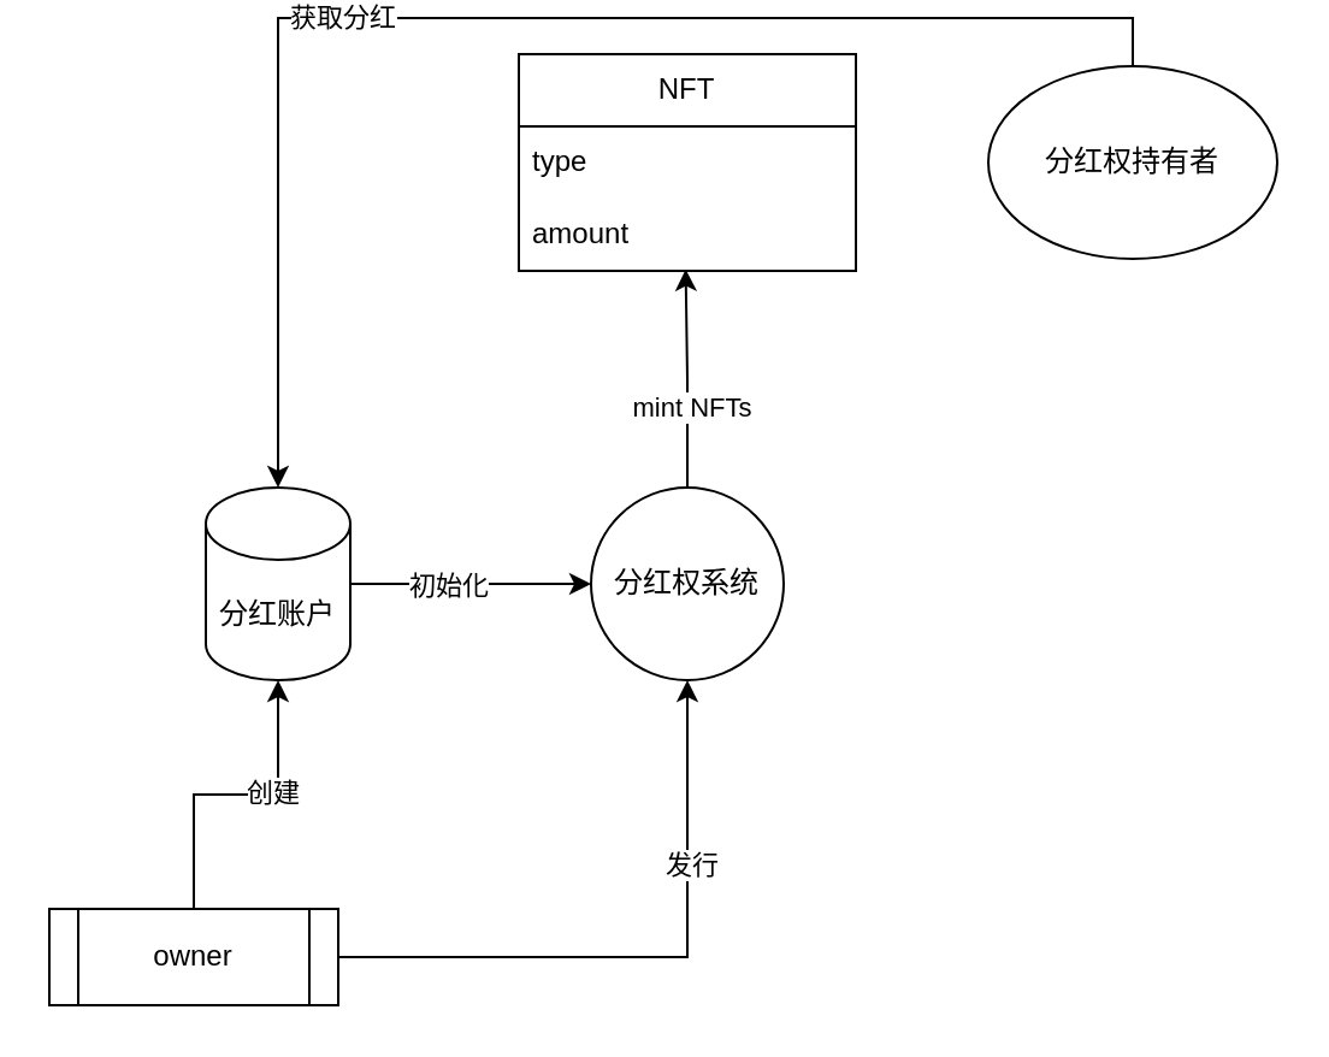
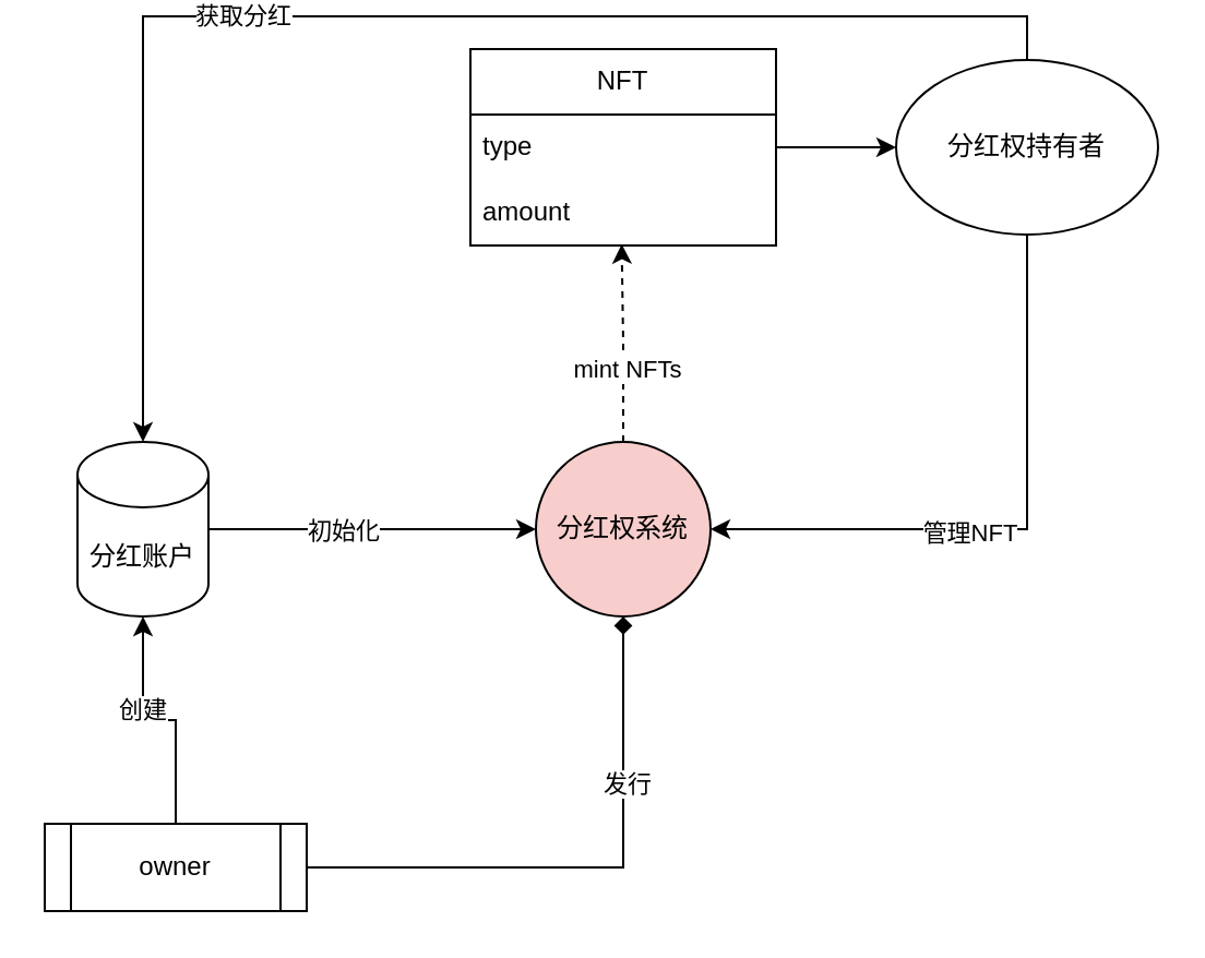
  <mxCell id="0" />
  <mxCell id="1" parent="0" />
  <mxCell id="2" style="edgeStyle=orthogonalEdgeStyle;rounded=0;orthogonalLoop=1;jettySize=auto;html=1;entryX=0;entryY=0.5;entryDx=0;entryDy=0;" edge="1" parent="1" source="4" target="12"><mxGeometry relative="1" as="geometry" /></mxCell>
  <mxCell id="3" value="初始化" style="edgeLabel;html=1;align=center;verticalAlign=middle;resizable=0;points=[];" vertex="1" connectable="0" parent="2"><mxGeometry x="-0.191" relative="1" as="geometry"><mxPoint as="offset" /></mxGeometry></mxCell>
- <mxCell id="4" value="分红账户" style="shape=cylinder3;whiteSpace=wrap;html=1;boundedLbl=1;backgroundOutline=1;size=15;" vertex="1" parent="1"><mxGeometry x="85" y="200" width="60" height="80" as="geometry" /></mxCell>
+ <mxCell id="4" value="分红账户" style="shape=cylinder3;whiteSpace=wrap;html=1;boundedLbl=1;backgroundOutline=1;size=15;" vertex="1" parent="1"><mxGeometry x="35" y="200" width="60" height="80" as="geometry" /></mxCell>
  <mxCell id="5" style="edgeStyle=orthogonalEdgeStyle;rounded=0;orthogonalLoop=1;jettySize=auto;html=1;entryX=0.5;entryY=1;entryDx=0;entryDy=0;entryPerimeter=0;" edge="1" parent="1" source="9" target="4"><mxGeometry relative="1" as="geometry" /></mxCell>
  <mxCell id="6" value="创建" style="edgeLabel;html=1;align=center;verticalAlign=middle;resizable=0;points=[];" vertex="1" connectable="0" parent="5"><mxGeometry x="0.23" y="1" relative="1" as="geometry"><mxPoint as="offset" /></mxGeometry></mxCell>
- <mxCell id="7" style="edgeStyle=orthogonalEdgeStyle;rounded=0;orthogonalLoop=1;jettySize=auto;html=1;entryX=0.5;entryY=1;entryDx=0;entryDy=0;" edge="1" parent="1" source="9" target="12"><mxGeometry relative="1" as="geometry" /></mxCell>
+ <mxCell id="7" style="edgeStyle=orthogonalEdgeStyle;rounded=0;orthogonalLoop=1;jettySize=auto;html=1;entryX=0.5;entryY=1;entryDx=0;entryDy=0;endArrow=diamond;" edge="1" parent="1" source="9" target="12"><mxGeometry relative="1" as="geometry" /></mxCell>
  <mxCell id="8" value="发行" style="edgeLabel;html=1;align=center;verticalAlign=middle;resizable=0;points=[];" vertex="1" connectable="0" parent="7"><mxGeometry x="0.417" y="-1" relative="1" as="geometry"><mxPoint as="offset" /></mxGeometry></mxCell>
  <mxCell id="9" value="owner" style="shape=process;whiteSpace=wrap;html=1;backgroundOutline=1;" vertex="1" parent="1"><mxGeometry x="20" y="375" width="120" height="40" as="geometry" /></mxCell>
- <mxCell id="10" style="edgeStyle=orthogonalEdgeStyle;rounded=0;orthogonalLoop=1;jettySize=auto;html=1;entryX=0.495;entryY=0.978;entryDx=0;entryDy=0;entryPerimeter=0;" edge="1" parent="1" source="12" target="15"><mxGeometry relative="1" as="geometry"><mxPoint x="285" y="130" as="targetPoint" /></mxGeometry></mxCell>
+ <mxCell id="10" style="edgeStyle=orthogonalEdgeStyle;rounded=0;orthogonalLoop=1;jettySize=auto;html=1;entryX=0.495;entryY=0.978;entryDx=0;entryDy=0;entryPerimeter=0;dashed=1;" edge="1" parent="1" source="12" target="15"><mxGeometry relative="1" as="geometry"><mxPoint x="285" y="130" as="targetPoint" /></mxGeometry></mxCell>
  <mxCell id="11" value="mint NFTs" style="edgeLabel;html=1;align=center;verticalAlign=middle;resizable=0;points=[];" vertex="1" connectable="0" parent="10"><mxGeometry x="-0.248" y="-1" relative="1" as="geometry"><mxPoint as="offset" /></mxGeometry></mxCell>
- <mxCell id="12" value="分红权系统" style="ellipse;whiteSpace=wrap;html=1;aspect=fixed;" vertex="1" parent="1"><mxGeometry x="245" y="200" width="80" height="80" as="geometry" /></mxCell>
+ <mxCell id="12" value="分红权系统" style="ellipse;whiteSpace=wrap;html=1;aspect=fixed;fillColor=#f8cecc;" vertex="1" parent="1"><mxGeometry x="245" y="200" width="80" height="80" as="geometry" /></mxCell>
  <mxCell id="13" value="NFT" style="swimlane;fontStyle=0;childLayout=stackLayout;horizontal=1;startSize=30;horizontalStack=0;resizeParent=1;resizeParentMax=0;resizeLast=0;collapsible=1;marginBottom=0;whiteSpace=wrap;html=1;" vertex="1" parent="1"><mxGeometry x="215" y="20" width="140" height="90" as="geometry" /></mxCell>
  <mxCell id="14" value="type" style="text;strokeColor=none;fillColor=none;align=left;verticalAlign=middle;spacingLeft=4;spacingRight=4;overflow=hidden;points=[[0,0.5],[1,0.5]];portConstraint=eastwest;rotatable=0;whiteSpace=wrap;html=1;" vertex="1" parent="13"><mxGeometry y="30" width="140" height="30" as="geometry" /></mxCell>
  <mxCell id="15" value="amount" style="text;strokeColor=none;fillColor=none;align=left;verticalAlign=middle;spacingLeft=4;spacingRight=4;overflow=hidden;points=[[0,0.5],[1,0.5]];portConstraint=eastwest;rotatable=0;whiteSpace=wrap;html=1;" vertex="1" parent="13"><mxGeometry y="60" width="140" height="30" as="geometry" /></mxCell>
  <mxCell id="16" style="edgeStyle=orthogonalEdgeStyle;rounded=0;orthogonalLoop=1;jettySize=auto;html=1;entryX=0.5;entryY=0;entryDx=0;entryDy=0;entryPerimeter=0;exitX=0.5;exitY=0;exitDx=0;exitDy=0;" edge="1" parent="1" source="20" target="4"><mxGeometry relative="1" as="geometry" /></mxCell>
  <mxCell id="17" value="获取分红" style="edgeLabel;html=1;align=center;verticalAlign=middle;resizable=0;points=[];" vertex="1" connectable="0" parent="16"><mxGeometry x="0.225" y="-1" relative="1" as="geometry"><mxPoint as="offset" /></mxGeometry></mxCell>
+ <mxCell id="18" style="edgeStyle=orthogonalEdgeStyle;rounded=0;orthogonalLoop=1;jettySize=auto;html=1;entryX=1;entryY=0.5;entryDx=0;entryDy=0;exitX=0.5;exitY=1;exitDx=0;exitDy=0;" edge="1" parent="1" source="20" target="12"><mxGeometry relative="1" as="geometry" /></mxCell>
+ <mxCell id="19" value="管理NFT" style="edgeLabel;html=1;align=center;verticalAlign=middle;resizable=0;points=[];" vertex="1" connectable="0" parent="18"><mxGeometry x="0.158" y="1" relative="1" as="geometry"><mxPoint as="offset" /></mxGeometry></mxCell>
  <mxCell id="20" value="分红权持有者" style="ellipse;whiteSpace=wrap;html=1;" vertex="1" parent="1"><mxGeometry x="410" y="25" width="120" height="80" as="geometry" /></mxCell>
+ <mxCell id="21" style="edgeStyle=orthogonalEdgeStyle;rounded=0;orthogonalLoop=1;jettySize=auto;html=1;" edge="1" parent="1" source="14" target="20"><mxGeometry relative="1" as="geometry" /></mxCell>
